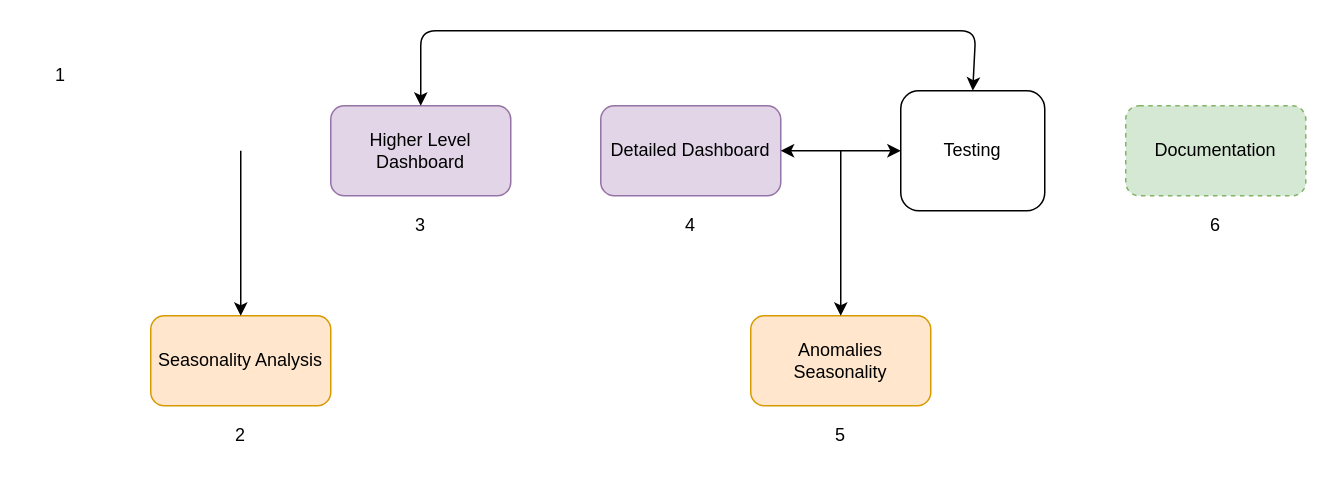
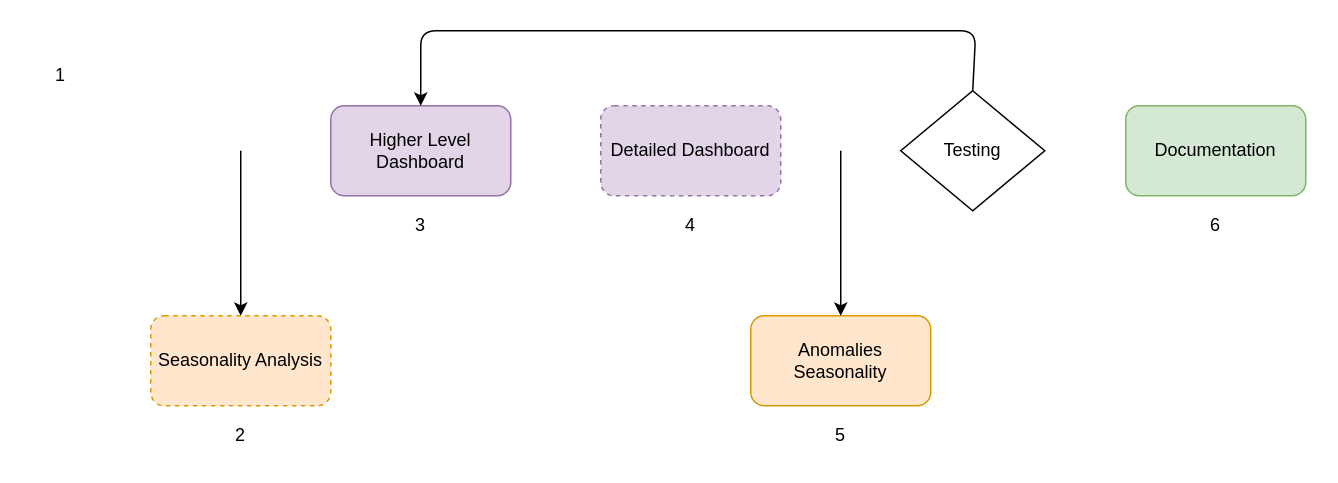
  <mxCell id="0" />
  <mxCell id="1" parent="0" />
  <mxCell id="2" value="Higher Level Dashboard" style="rounded=1;whiteSpace=wrap;html=1;fillColor=#e1d5e7;strokeColor=#9673a6;" vertex="1" parent="1"><mxGeometry x="220" y="70" width="120" height="60" as="geometry" /></mxCell>
- <mxCell id="3" value="Detailed Dashboard" style="rounded=1;whiteSpace=wrap;html=1;fillColor=#e1d5e7;strokeColor=#9673a6;" vertex="1" parent="1"><mxGeometry x="400" y="70" width="120" height="60" as="geometry" /></mxCell>
- <mxCell id="4" value="Testing" style="whiteSpace=wrap;html=1;rounded=1;" vertex="1" parent="1"><mxGeometry x="600" y="60" width="96" height="80" as="geometry" /></mxCell>
- <mxCell id="5" value="Seasonality Analysis" style="rounded=1;whiteSpace=wrap;html=1;fillColor=#ffe6cc;strokeColor=#d79b00;" vertex="1" parent="1"><mxGeometry x="100" y="210" width="120" height="60" as="geometry" /></mxCell>
+ <mxCell id="3" value="Detailed Dashboard" style="rounded=1;whiteSpace=wrap;html=1;fillColor=#e1d5e7;strokeColor=#9673a6;dashed=1;" vertex="1" parent="1"><mxGeometry x="400" y="70" width="120" height="60" as="geometry" /></mxCell>
+ <mxCell id="4" value="Testing" style="rhombus;whiteSpace=wrap;html=1;" vertex="1" parent="1"><mxGeometry x="600" y="60" width="96" height="80" as="geometry" /></mxCell>
+ <mxCell id="5" value="Seasonality Analysis" style="rounded=1;whiteSpace=wrap;html=1;fillColor=#ffe6cc;strokeColor=#d79b00;dashed=1;" vertex="1" parent="1"><mxGeometry x="100" y="210" width="120" height="60" as="geometry" /></mxCell>
  <mxCell id="6" value="Anomalies Seasonality" style="rounded=1;whiteSpace=wrap;html=1;fillColor=#ffe6cc;strokeColor=#d79b00;" vertex="1" parent="1"><mxGeometry x="500" y="210" width="120" height="60" as="geometry" /></mxCell>
  <mxCell id="7" value="" style="endArrow=classic;html=1;entryX=0.5;entryY=0;entryDx=0;entryDy=0;" edge="1" parent="1" target="5"><mxGeometry width="50" height="50" relative="1" as="geometry"><mxPoint x="160" y="100" as="sourcePoint" /><mxPoint x="360" y="320" as="targetPoint" /></mxGeometry></mxCell>
  <mxCell id="8" value="" style="endArrow=classic;html=1;entryX=0.5;entryY=0;entryDx=0;entryDy=0;" edge="1" parent="1" target="6"><mxGeometry width="50" height="50" relative="1" as="geometry"><mxPoint x="560" y="100" as="sourcePoint" /><mxPoint x="360" y="320" as="targetPoint" /></mxGeometry></mxCell>
- <mxCell id="9" value="" style="endArrow=classic;startArrow=classic;html=1;exitX=0.5;exitY=0;exitDx=0;exitDy=0;entryX=0.5;entryY=0;entryDx=0;entryDy=0;" edge="1" parent="1" source="2" target="4"><mxGeometry width="50" height="50" relative="1" as="geometry"><mxPoint x="360" y="190" as="sourcePoint" /><mxPoint x="410" y="140" as="targetPoint" /><Array as="points"><mxPoint x="280" y="20" /><mxPoint x="650" y="20" /></Array></mxGeometry></mxCell>
- <mxCell id="10" value="" style="endArrow=classic;startArrow=classic;html=1;exitX=1;exitY=0.5;exitDx=0;exitDy=0;entryX=0;entryY=0.5;entryDx=0;entryDy=0;" edge="1" parent="1" source="3" target="4"><mxGeometry width="50" height="50" relative="1" as="geometry"><mxPoint x="360" y="190" as="sourcePoint" /><mxPoint x="410" y="140" as="targetPoint" /></mxGeometry></mxCell>
+ <mxCell id="9" value="" style="endArrow=none;startArrow=classic;html=1;exitX=0.5;exitY=0;exitDx=0;exitDy=0;entryX=0.5;entryY=0;entryDx=0;entryDy=0;" edge="1" parent="1" source="2" target="4"><mxGeometry width="50" height="50" relative="1" as="geometry"><mxPoint x="360" y="190" as="sourcePoint" /><mxPoint x="410" y="140" as="targetPoint" /><Array as="points"><mxPoint x="280" y="20" /><mxPoint x="650" y="20" /></Array></mxGeometry></mxCell>
  <mxCell id="11" value="2" style="text;html=1;strokeColor=none;fillColor=none;align=center;verticalAlign=middle;whiteSpace=wrap;rounded=0;" vertex="1" parent="1"><mxGeometry x="140" y="280" width="40" height="20" as="geometry" /></mxCell>
  <mxCell id="12" value="1" style="text;html=1;strokeColor=none;fillColor=none;align=center;verticalAlign=middle;whiteSpace=wrap;rounded=0;" vertex="1" parent="1"><mxGeometry x="20" y="40" width="40" height="20" as="geometry" /></mxCell>
  <mxCell id="13" value="3&lt;span style=&quot;color: rgba(0 , 0 , 0 , 0) ; font-family: monospace ; font-size: 0px&quot;&gt;%3CmxGraphModel%3E%3Croot%3E%3CmxCell%20id%3D%220%22%2F%3E%3CmxCell%20id%3D%221%22%20parent%3D%220%22%2F%3E%3CmxCell%20id%3D%222%22%20value%3D%222%22%20style%3D%22text%3Bhtml%3D1%3BstrokeColor%3Dnone%3BfillColor%3Dnone%3Balign%3Dcenter%3BverticalAlign%3Dmiddle%3BwhiteSpace%3Dwrap%3Brounded%3D0%3B%22%20vertex%3D%221%22%20parent%3D%221%22%3E%3CmxGeometry%20x%3D%22220%22%20y%3D%22330%22%20width%3D%2240%22%20height%3D%2220%22%20as%3D%22geometry%22%2F%3E%3C%2FmxCell%3E%3C%2Froot%3E%3C%2FmxGraphModel%3E&lt;/span&gt;" style="text;html=1;strokeColor=none;fillColor=none;align=center;verticalAlign=middle;whiteSpace=wrap;rounded=0;" vertex="1" parent="1"><mxGeometry x="260" y="140" width="40" height="20" as="geometry" /></mxCell>
  <mxCell id="14" value="4" style="text;html=1;strokeColor=none;fillColor=none;align=center;verticalAlign=middle;whiteSpace=wrap;rounded=0;" vertex="1" parent="1"><mxGeometry x="440" y="140" width="40" height="20" as="geometry" /></mxCell>
  <mxCell id="15" value="5" style="text;html=1;strokeColor=none;fillColor=none;align=center;verticalAlign=middle;whiteSpace=wrap;rounded=0;" vertex="1" parent="1"><mxGeometry x="540" y="280" width="40" height="20" as="geometry" /></mxCell>
- <mxCell id="16" value="Documentation" style="rounded=1;whiteSpace=wrap;html=1;fillColor=#d5e8d4;strokeColor=#82b366;dashed=1;" vertex="1" parent="1"><mxGeometry x="750" y="70" width="120" height="60" as="geometry" /></mxCell>
+ <mxCell id="16" value="Documentation" style="rounded=1;whiteSpace=wrap;html=1;fillColor=#d5e8d4;strokeColor=#82b366;" vertex="1" parent="1"><mxGeometry x="750" y="70" width="120" height="60" as="geometry" /></mxCell>
  <mxCell id="17" value="6" style="text;html=1;strokeColor=none;fillColor=none;align=center;verticalAlign=middle;whiteSpace=wrap;rounded=0;" vertex="1" parent="1"><mxGeometry x="790" y="140" width="40" height="20" as="geometry" /></mxCell>
